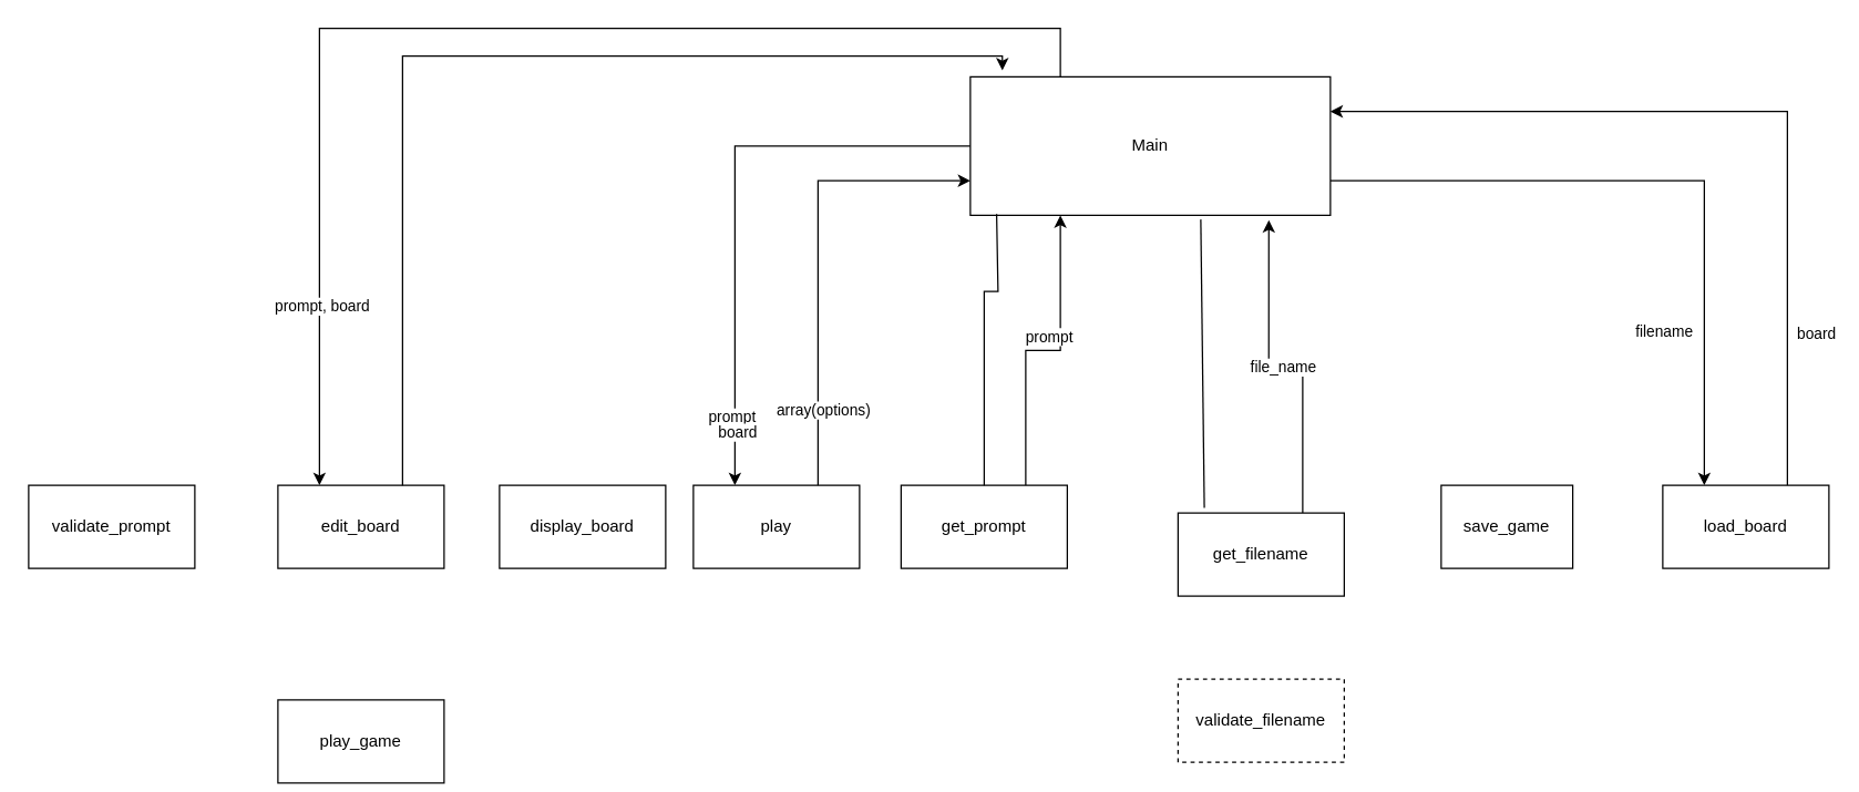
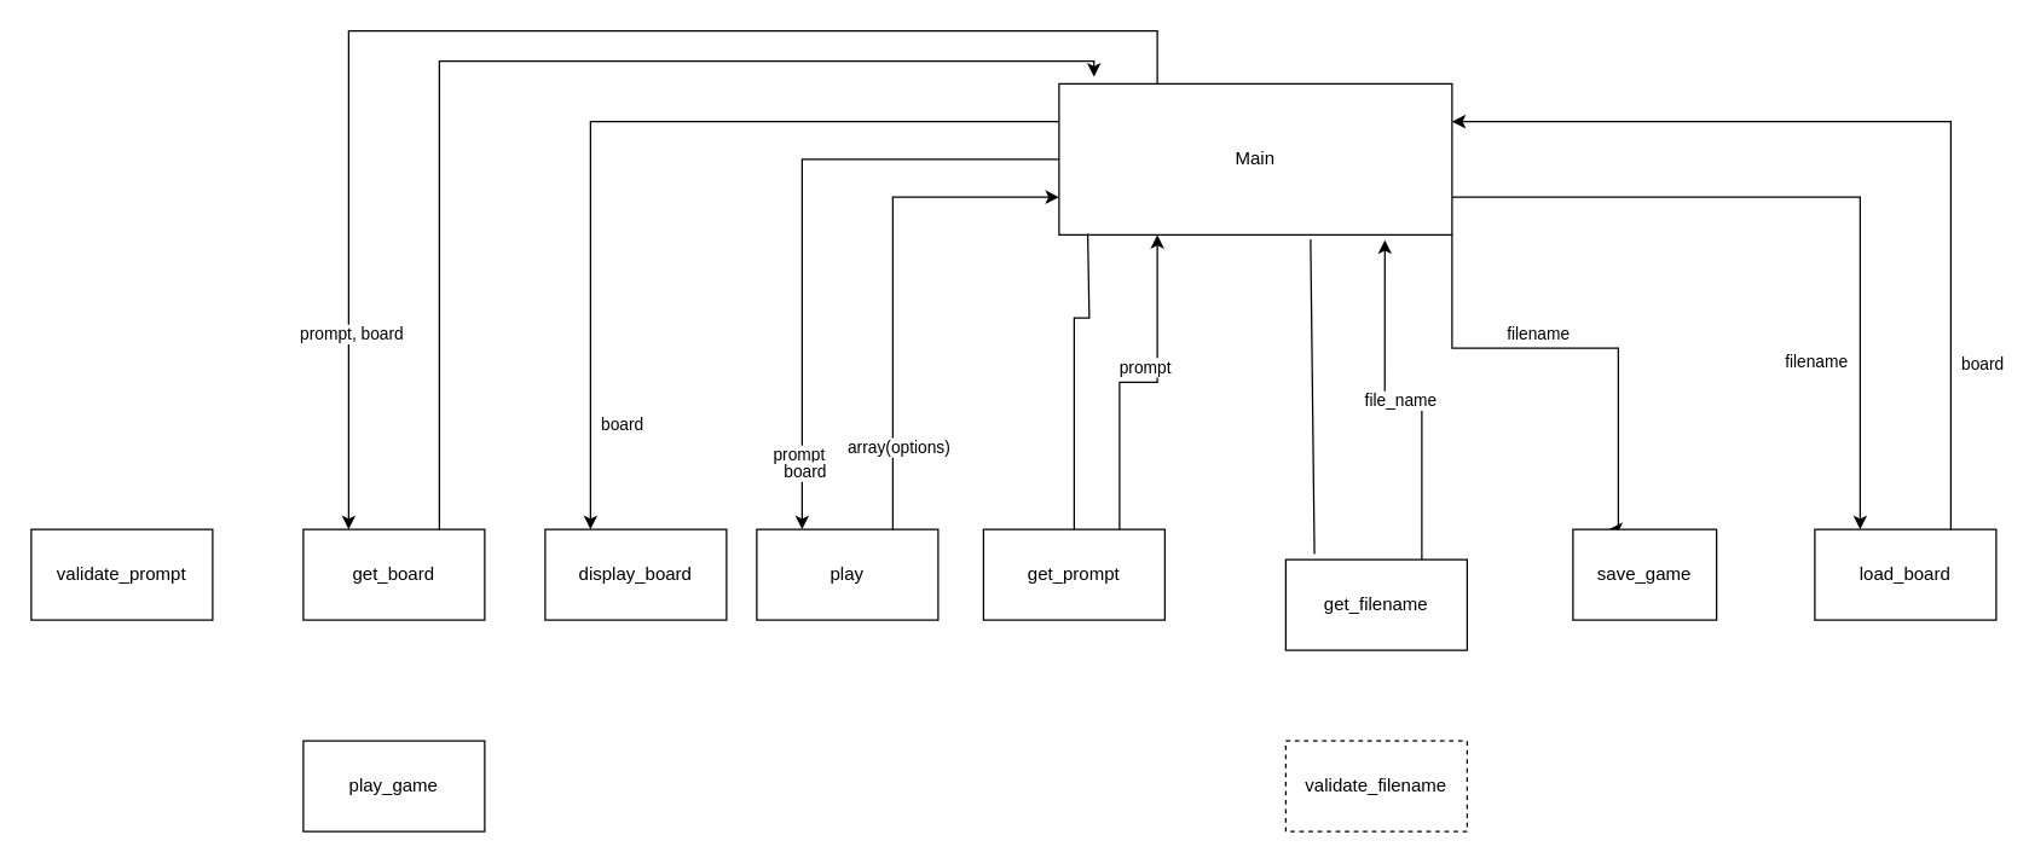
  <mxCell id="0" />
  <mxCell id="1" parent="0" />
+ <mxCell id="2" style="edgeStyle=orthogonalEdgeStyle;rounded=0;orthogonalLoop=1;jettySize=auto;html=1;exitX=1;exitY=1;exitDx=0;exitDy=0;entryX=0.25;entryY=0;entryDx=0;entryDy=0;" edge="1" parent="1" source="13" target="22"><mxGeometry relative="1" as="geometry"><Array as="points"><mxPoint x="960" y="230" /><mxPoint x="1070" y="230" /></Array></mxGeometry></mxCell>
+ <mxCell id="3" value="filename" style="edgeLabel;html=1;align=center;verticalAlign=middle;resizable=0;points=[];" vertex="1" connectable="0" parent="2"><mxGeometry x="-0.038" y="-3" relative="1" as="geometry"><mxPoint x="-19" y="-13" as="offset" /></mxGeometry></mxCell>
  <mxCell id="4" style="edgeStyle=orthogonalEdgeStyle;rounded=0;orthogonalLoop=1;jettySize=auto;html=1;exitX=1;exitY=0.75;exitDx=0;exitDy=0;entryX=0.25;entryY=0;entryDx=0;entryDy=0;" edge="1" parent="1" source="13" target="26"><mxGeometry relative="1" as="geometry" /></mxCell>
  <mxCell id="5" value="filename" style="edgeLabel;html=1;align=center;verticalAlign=middle;resizable=0;points=[];" vertex="1" connectable="0" parent="4"><mxGeometry x="0.541" relative="1" as="geometry"><mxPoint x="-30" as="offset" /></mxGeometry></mxCell>
+ <mxCell id="6" style="edgeStyle=orthogonalEdgeStyle;rounded=0;orthogonalLoop=1;jettySize=auto;html=1;exitX=0;exitY=0.25;exitDx=0;exitDy=0;entryX=0.25;entryY=0;entryDx=0;entryDy=0;" edge="1" parent="1" source="13" target="23"><mxGeometry relative="1" as="geometry" /></mxCell>
+ <mxCell id="7" value="board" style="edgeLabel;html=1;align=center;verticalAlign=middle;resizable=0;points=[];" vertex="1" connectable="0" parent="6"><mxGeometry x="0.758" y="-2" relative="1" as="geometry"><mxPoint x="22" as="offset" /></mxGeometry></mxCell>
  <mxCell id="8" style="edgeStyle=orthogonalEdgeStyle;rounded=0;orthogonalLoop=1;jettySize=auto;html=1;exitX=0;exitY=0.5;exitDx=0;exitDy=0;entryX=0.25;entryY=0;entryDx=0;entryDy=0;" edge="1" parent="1" source="13" target="29"><mxGeometry relative="1" as="geometry" /></mxCell>
  <mxCell id="9" value="prompt" style="edgeLabel;html=1;align=center;verticalAlign=middle;resizable=0;points=[];" vertex="1" connectable="0" parent="8"><mxGeometry x="0.758" y="-3" relative="1" as="geometry"><mxPoint as="offset" /></mxGeometry></mxCell>
  <mxCell id="10" value="board" style="edgeLabel;html=1;align=center;verticalAlign=middle;resizable=0;points=[];" vertex="1" connectable="0" parent="8"><mxGeometry x="0.812" y="1" relative="1" as="geometry"><mxPoint as="offset" /></mxGeometry></mxCell>
  <mxCell id="11" style="edgeStyle=orthogonalEdgeStyle;rounded=0;orthogonalLoop=1;jettySize=auto;html=1;exitX=0.25;exitY=0;exitDx=0;exitDy=0;entryX=0.25;entryY=0;entryDx=0;entryDy=0;" edge="1" parent="1" source="13" target="30"><mxGeometry relative="1" as="geometry"><Array as="points"><mxPoint x="765" y="20" /><mxPoint x="230" y="20" /></Array></mxGeometry></mxCell>
  <mxCell id="12" value="prompt, board" style="edgeLabel;html=1;align=center;verticalAlign=middle;resizable=0;points=[];" vertex="1" connectable="0" parent="11"><mxGeometry x="0.712" y="1" relative="1" as="geometry"><mxPoint as="offset" /></mxGeometry></mxCell>
  <mxCell id="13" value="Main" style="rounded=0;whiteSpace=wrap;html=1;" vertex="1" parent="1"><mxGeometry x="700" y="55" width="260" height="100" as="geometry" /></mxCell>
  <mxCell id="14" style="edgeStyle=orthogonalEdgeStyle;rounded=0;orthogonalLoop=1;jettySize=auto;html=1;exitX=0.75;exitY=0;exitDx=0;exitDy=0;entryX=0.25;entryY=1;entryDx=0;entryDy=0;" edge="1" parent="1" source="16" target="13"><mxGeometry relative="1" as="geometry" /></mxCell>
  <mxCell id="15" value="prompt" style="edgeLabel;html=1;align=center;verticalAlign=middle;resizable=0;points=[];" vertex="1" connectable="0" parent="14"><mxGeometry x="0.033" y="6" relative="1" as="geometry"><mxPoint y="-4" as="offset" /></mxGeometry></mxCell>
  <mxCell id="16" value="get_prompt" style="rounded=0;whiteSpace=wrap;html=1;" vertex="1" parent="1"><mxGeometry x="650" y="350" width="120" height="60" as="geometry" /></mxCell>
  <mxCell id="17" value="" style="endArrow=none;html=1;rounded=0;entryX=0.073;entryY=0.991;entryDx=0;entryDy=0;exitX=0.5;exitY=0;exitDx=0;exitDy=0;entryPerimeter=0;" edge="1" parent="1" source="16" target="13"><mxGeometry width="50" height="50" relative="1" as="geometry"><mxPoint x="920" y="530" as="sourcePoint" /><mxPoint x="970" y="480" as="targetPoint" /><Array as="points"><mxPoint x="710" y="290" /><mxPoint x="710" y="210" /><mxPoint x="720" y="210" /></Array></mxGeometry></mxCell>
  <mxCell id="18" style="edgeStyle=orthogonalEdgeStyle;rounded=0;orthogonalLoop=1;jettySize=auto;html=1;exitX=0.75;exitY=0;exitDx=0;exitDy=0;entryX=0.829;entryY=1.035;entryDx=0;entryDy=0;entryPerimeter=0;" edge="1" parent="1" source="20" target="13"><mxGeometry relative="1" as="geometry"><mxPoint x="940" y="180" as="targetPoint" /></mxGeometry></mxCell>
  <mxCell id="19" value="file_name" style="edgeLabel;html=1;align=center;verticalAlign=middle;resizable=0;points=[];" vertex="1" connectable="0" parent="18"><mxGeometry x="0.033" y="6" relative="1" as="geometry"><mxPoint y="-4" as="offset" /></mxGeometry></mxCell>
  <mxCell id="20" value="get_filename" style="rounded=0;whiteSpace=wrap;html=1;" vertex="1" parent="1"><mxGeometry x="850" y="370" width="120" height="60" as="geometry" /></mxCell>
  <mxCell id="21" value="" style="endArrow=none;html=1;rounded=0;entryX=0.64;entryY=1.03;entryDx=0;entryDy=0;exitX=0.158;exitY=-0.061;exitDx=0;exitDy=0;exitPerimeter=0;entryPerimeter=0;" edge="1" parent="1" source="20" target="13"><mxGeometry width="50" height="50" relative="1" as="geometry"><mxPoint x="750" y="430" as="sourcePoint" /><mxPoint x="800" y="380" as="targetPoint" /></mxGeometry></mxCell>
  <mxCell id="22" value="save_game" style="rounded=0;whiteSpace=wrap;html=1;" vertex="1" parent="1"><mxGeometry x="1040" y="350" width="95" height="60" as="geometry" /></mxCell>
  <mxCell id="23" value="display_board" style="rounded=0;whiteSpace=wrap;html=1;" vertex="1" parent="1"><mxGeometry x="360" y="350" width="120" height="60" as="geometry" /></mxCell>
  <mxCell id="24" style="edgeStyle=orthogonalEdgeStyle;rounded=0;orthogonalLoop=1;jettySize=auto;html=1;exitX=0.75;exitY=0;exitDx=0;exitDy=0;entryX=1;entryY=0.25;entryDx=0;entryDy=0;" edge="1" parent="1" source="26" target="13"><mxGeometry relative="1" as="geometry" /></mxCell>
  <mxCell id="25" value="board" style="edgeLabel;html=1;align=center;verticalAlign=middle;resizable=0;points=[];" vertex="1" connectable="0" parent="24"><mxGeometry x="-0.633" y="-3" relative="1" as="geometry"><mxPoint x="17" as="offset" /></mxGeometry></mxCell>
  <mxCell id="26" value="load_board" style="rounded=0;whiteSpace=wrap;html=1;" vertex="1" parent="1"><mxGeometry x="1200" y="350" width="120" height="60" as="geometry" /></mxCell>
  <mxCell id="27" style="edgeStyle=orthogonalEdgeStyle;rounded=0;orthogonalLoop=1;jettySize=auto;html=1;exitX=0.75;exitY=0;exitDx=0;exitDy=0;entryX=0;entryY=0.75;entryDx=0;entryDy=0;" edge="1" parent="1" source="29" target="13"><mxGeometry relative="1" as="geometry" /></mxCell>
  <mxCell id="28" value="array(options)" style="edgeLabel;html=1;align=center;verticalAlign=middle;resizable=0;points=[];" vertex="1" connectable="0" parent="27"><mxGeometry x="-0.668" y="-3" relative="1" as="geometry"><mxPoint as="offset" /></mxGeometry></mxCell>
  <mxCell id="29" value="play" style="rounded=0;whiteSpace=wrap;html=1;" vertex="1" parent="1"><mxGeometry x="500" y="350" width="120" height="60" as="geometry" /></mxCell>
- <mxCell id="30" value="edit_board" style="rounded=0;whiteSpace=wrap;html=1;" vertex="1" parent="1"><mxGeometry x="200" y="350" width="120" height="60" as="geometry" /></mxCell>
+ <mxCell id="30" value="get_board" style="rounded=0;whiteSpace=wrap;html=1;" vertex="1" parent="1"><mxGeometry x="200" y="350" width="120" height="60" as="geometry" /></mxCell>
  <mxCell id="31" style="edgeStyle=orthogonalEdgeStyle;rounded=0;orthogonalLoop=1;jettySize=auto;html=1;exitX=0.75;exitY=0;exitDx=0;exitDy=0;entryX=0.089;entryY=-0.046;entryDx=0;entryDy=0;entryPerimeter=0;" edge="1" parent="1" source="30" target="13"><mxGeometry relative="1" as="geometry"><Array as="points"><mxPoint x="290" y="40" /><mxPoint x="723" y="40" /></Array></mxGeometry></mxCell>
  <mxCell id="32" value="validate_prompt" style="rounded=0;whiteSpace=wrap;html=1;" vertex="1" parent="1"><mxGeometry x="20" y="350" width="120" height="60" as="geometry" /></mxCell>
- <mxCell id="33" value="play_game" style="rounded=0;whiteSpace=wrap;html=1;" vertex="1" parent="1"><mxGeometry x="200" y="505" width="120" height="60" as="geometry" /></mxCell>
+ <mxCell id="33" value="play_game" style="rounded=0;whiteSpace=wrap;html=1;" vertex="1" parent="1"><mxGeometry x="200" y="490" width="120" height="60" as="geometry" /></mxCell>
  <mxCell id="34" value="validate_filename" style="rounded=0;whiteSpace=wrap;html=1;dashed=1;" vertex="1" parent="1"><mxGeometry x="850" y="490" width="120" height="60" as="geometry" /></mxCell>
